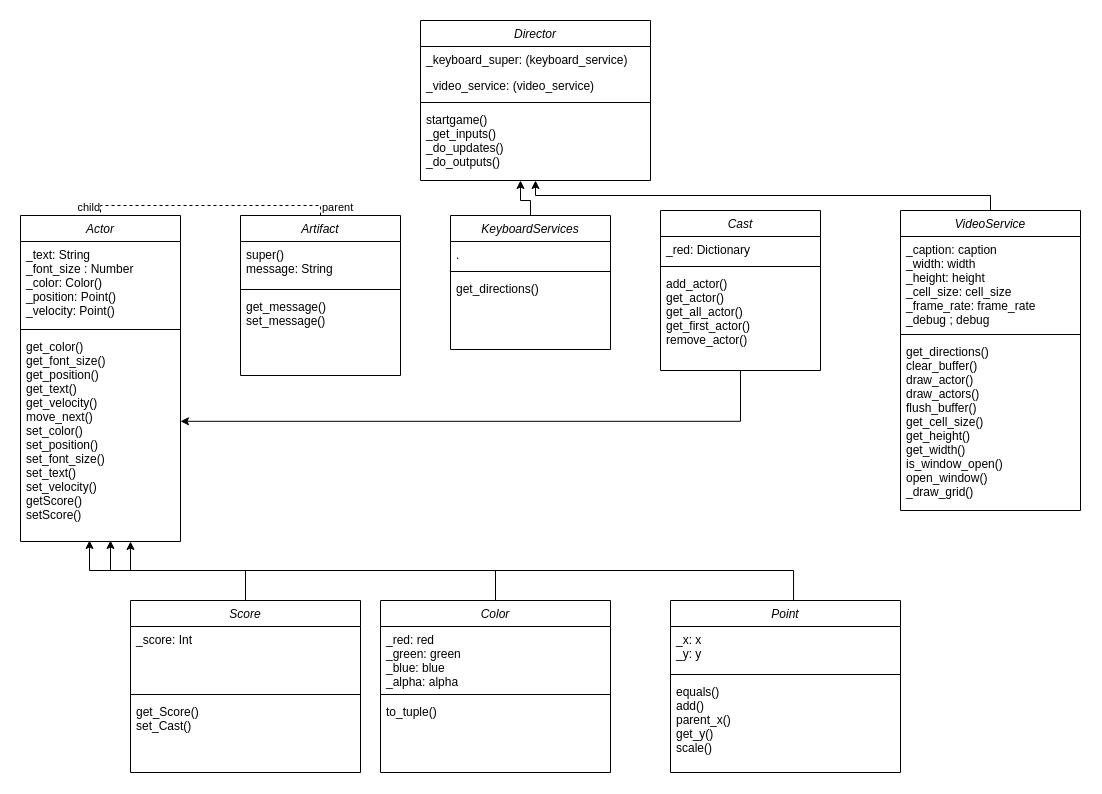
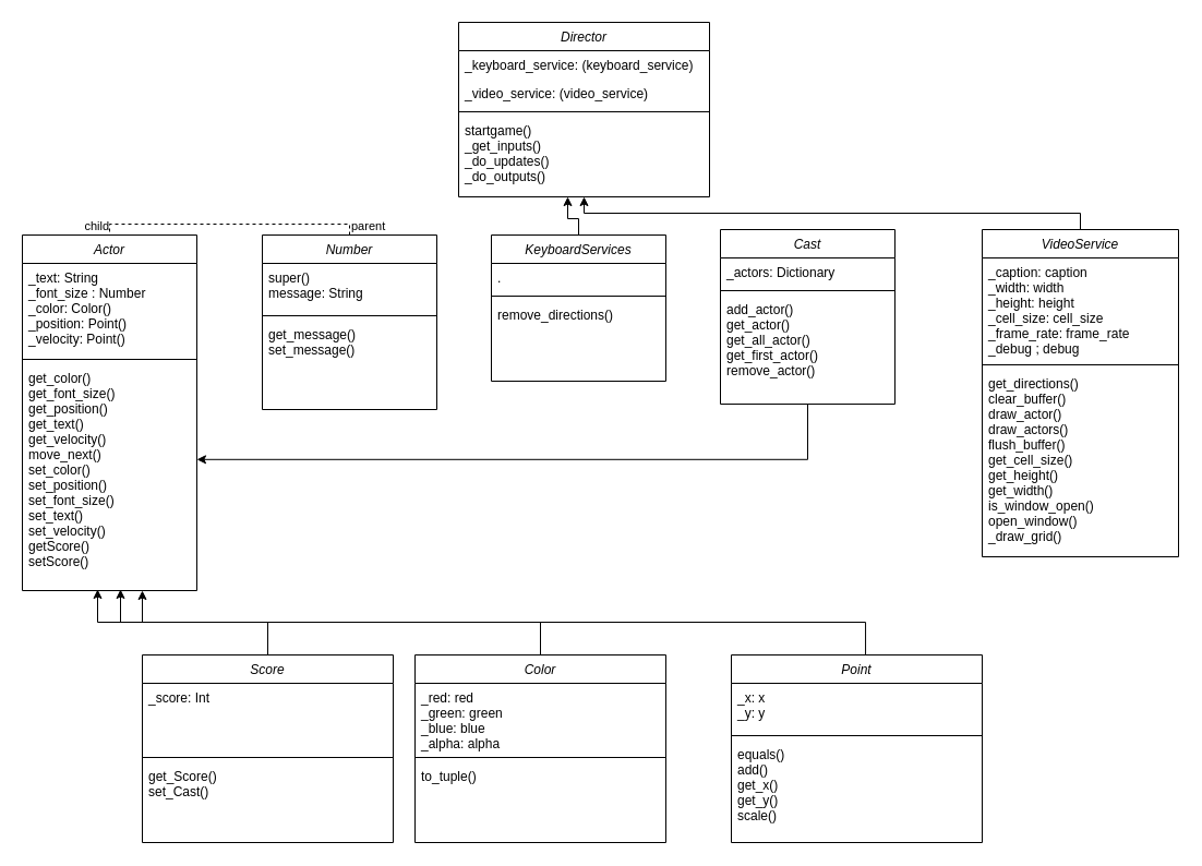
  <mxCell id="0" />
  <mxCell id="1" parent="0" />
  <mxCell id="2" value="Director" style="swimlane;fontStyle=2;align=center;verticalAlign=top;childLayout=stackLayout;horizontal=1;startSize=26;horizontalStack=0;resizeParent=1;resizeLast=0;collapsible=1;marginBottom=0;rounded=0;shadow=0;strokeWidth=1;" parent="1" vertex="1"><mxGeometry x="420" y="20" width="230" height="160" as="geometry"><mxRectangle x="230" y="140" width="160" height="26" as="alternateBounds" /></mxGeometry></mxCell>
- <mxCell id="3" value="_keyboard_super: (keyboard_service)" style="text;align=left;verticalAlign=top;spacingLeft=4;spacingRight=4;overflow=hidden;rotatable=0;points=[[0,0.5],[1,0.5]];portConstraint=eastwest;" parent="2" vertex="1"><mxGeometry y="26" width="230" height="26" as="geometry" /></mxCell>
+ <mxCell id="3" value="_keyboard_service: (keyboard_service)" style="text;align=left;verticalAlign=top;spacingLeft=4;spacingRight=4;overflow=hidden;rotatable=0;points=[[0,0.5],[1,0.5]];portConstraint=eastwest;" parent="2" vertex="1"><mxGeometry y="26" width="230" height="26" as="geometry" /></mxCell>
  <mxCell id="4" value="_video_service: (video_service)" style="text;align=left;verticalAlign=top;spacingLeft=4;spacingRight=4;overflow=hidden;rotatable=0;points=[[0,0.5],[1,0.5]];portConstraint=eastwest;rounded=0;shadow=0;html=0;" parent="2" vertex="1"><mxGeometry y="52" width="230" height="26" as="geometry" /></mxCell>
  <mxCell id="5" value="" style="line;html=1;strokeWidth=1;align=left;verticalAlign=middle;spacingTop=-1;spacingLeft=3;spacingRight=3;rotatable=0;labelPosition=right;points=[];portConstraint=eastwest;" parent="2" vertex="1"><mxGeometry y="78" width="230" height="8" as="geometry" /></mxCell>
  <mxCell id="6" value="startgame()&#10;_get_inputs()&#10;_do_updates()&#10;_do_outputs()" style="text;align=left;verticalAlign=top;spacingLeft=4;spacingRight=4;overflow=hidden;rotatable=0;points=[[0,0.5],[1,0.5]];portConstraint=eastwest;" parent="2" vertex="1"><mxGeometry y="86" width="230" height="74" as="geometry" /></mxCell>
  <mxCell id="7" value="Actor" style="swimlane;fontStyle=2;align=center;verticalAlign=top;childLayout=stackLayout;horizontal=1;startSize=26;horizontalStack=0;resizeParent=1;resizeLast=0;collapsible=1;marginBottom=0;rounded=0;shadow=0;strokeWidth=1;" vertex="1" parent="1"><mxGeometry x="20" y="215" width="160" height="326" as="geometry"><mxRectangle x="230" y="140" width="160" height="26" as="alternateBounds" /></mxGeometry></mxCell>
  <mxCell id="8" value="_text: String&#10;_font_size : Number&#10;_color: Color()&#10;_position: Point()&#10;_velocity: Point()&#10;" style="text;align=left;verticalAlign=top;spacingLeft=4;spacingRight=4;overflow=hidden;rotatable=0;points=[[0,0.5],[1,0.5]];portConstraint=eastwest;rounded=0;shadow=0;html=0;" vertex="1" parent="7"><mxGeometry y="26" width="160" height="84" as="geometry" /></mxCell>
  <mxCell id="9" value="" style="line;html=1;strokeWidth=1;align=left;verticalAlign=middle;spacingTop=-1;spacingLeft=3;spacingRight=3;rotatable=0;labelPosition=right;points=[];portConstraint=eastwest;" vertex="1" parent="7"><mxGeometry y="110" width="160" height="8" as="geometry" /></mxCell>
  <mxCell id="10" value="get_color()&#10;get_font_size()&#10;get_position()&#10;get_text()&#10;get_velocity()&#10;move_next()&#10;set_color()&#10;set_position()&#10;set_font_size()&#10;set_text()&#10;set_velocity()&#10;getScore()&#10;setScore()&#10;" style="text;align=left;verticalAlign=top;spacingLeft=4;spacingRight=4;overflow=hidden;rotatable=0;points=[[0,0.5],[1,0.5]];portConstraint=eastwest;" vertex="1" parent="7"><mxGeometry y="118" width="160" height="196" as="geometry" /></mxCell>
- <mxCell id="11" value="Artifact" style="swimlane;fontStyle=2;align=center;verticalAlign=top;childLayout=stackLayout;horizontal=1;startSize=26;horizontalStack=0;resizeParent=1;resizeLast=0;collapsible=1;marginBottom=0;rounded=0;shadow=0;strokeWidth=1;" vertex="1" parent="1"><mxGeometry x="240" y="215" width="160" height="160" as="geometry"><mxRectangle x="230" y="140" width="160" height="26" as="alternateBounds" /></mxGeometry></mxCell>
+ <mxCell id="11" value="Number" style="swimlane;fontStyle=2;align=center;verticalAlign=top;childLayout=stackLayout;horizontal=1;startSize=26;horizontalStack=0;resizeParent=1;resizeLast=0;collapsible=1;marginBottom=0;rounded=0;shadow=0;strokeWidth=1;" vertex="1" parent="1"><mxGeometry x="240" y="215" width="160" height="160" as="geometry"><mxRectangle x="230" y="140" width="160" height="26" as="alternateBounds" /></mxGeometry></mxCell>
  <mxCell id="12" value="super()&#10;message: String" style="text;align=left;verticalAlign=top;spacingLeft=4;spacingRight=4;overflow=hidden;rotatable=0;points=[[0,0.5],[1,0.5]];portConstraint=eastwest;" vertex="1" parent="11"><mxGeometry y="26" width="160" height="44" as="geometry" /></mxCell>
  <mxCell id="13" value="" style="line;html=1;strokeWidth=1;align=left;verticalAlign=middle;spacingTop=-1;spacingLeft=3;spacingRight=3;rotatable=0;labelPosition=right;points=[];portConstraint=eastwest;" vertex="1" parent="11"><mxGeometry y="70" width="160" height="8" as="geometry" /></mxCell>
  <mxCell id="14" value="get_message()&#10;set_message()" style="text;align=left;verticalAlign=top;spacingLeft=4;spacingRight=4;overflow=hidden;rotatable=0;points=[[0,0.5],[1,0.5]];portConstraint=eastwest;" vertex="1" parent="11"><mxGeometry y="78" width="160" height="74" as="geometry" /></mxCell>
  <mxCell id="15" value="Cast" style="swimlane;fontStyle=2;align=center;verticalAlign=top;childLayout=stackLayout;horizontal=1;startSize=26;horizontalStack=0;resizeParent=1;resizeLast=0;collapsible=1;marginBottom=0;rounded=0;shadow=0;strokeWidth=1;" vertex="1" parent="1"><mxGeometry x="660" y="210" width="160" height="160" as="geometry"><mxRectangle x="230" y="140" width="160" height="26" as="alternateBounds" /></mxGeometry></mxCell>
- <mxCell id="16" value="_red: Dictionary" style="text;align=left;verticalAlign=top;spacingLeft=4;spacingRight=4;overflow=hidden;rotatable=0;points=[[0,0.5],[1,0.5]];portConstraint=eastwest;" vertex="1" parent="15"><mxGeometry y="26" width="160" height="26" as="geometry" /></mxCell>
+ <mxCell id="16" value="_actors: Dictionary" style="text;align=left;verticalAlign=top;spacingLeft=4;spacingRight=4;overflow=hidden;rotatable=0;points=[[0,0.5],[1,0.5]];portConstraint=eastwest;" vertex="1" parent="15"><mxGeometry y="26" width="160" height="26" as="geometry" /></mxCell>
  <mxCell id="17" value="" style="line;html=1;strokeWidth=1;align=left;verticalAlign=middle;spacingTop=-1;spacingLeft=3;spacingRight=3;rotatable=0;labelPosition=right;points=[];portConstraint=eastwest;" vertex="1" parent="15"><mxGeometry y="52" width="160" height="8" as="geometry" /></mxCell>
  <mxCell id="18" value="add_actor()&#10;get_actor()&#10;get_all_actor()&#10;get_first_actor()&#10;remove_actor()" style="text;align=left;verticalAlign=top;spacingLeft=4;spacingRight=4;overflow=hidden;rotatable=0;points=[[0,0.5],[1,0.5]];portConstraint=eastwest;" vertex="1" parent="15"><mxGeometry y="60" width="160" height="74" as="geometry" /></mxCell>
  <mxCell id="19" value="KeyboardServices" style="swimlane;fontStyle=2;align=center;verticalAlign=top;childLayout=stackLayout;horizontal=1;startSize=26;horizontalStack=0;resizeParent=1;resizeLast=0;collapsible=1;marginBottom=0;rounded=0;shadow=0;strokeWidth=1;" vertex="1" parent="1"><mxGeometry x="450" y="215" width="160" height="134" as="geometry"><mxRectangle x="230" y="140" width="160" height="26" as="alternateBounds" /></mxGeometry></mxCell>
  <mxCell id="20" value="." style="text;align=left;verticalAlign=top;spacingLeft=4;spacingRight=4;overflow=hidden;rotatable=0;points=[[0,0.5],[1,0.5]];portConstraint=eastwest;" vertex="1" parent="19"><mxGeometry y="26" width="160" height="26" as="geometry" /></mxCell>
  <mxCell id="21" value="" style="line;html=1;strokeWidth=1;align=left;verticalAlign=middle;spacingTop=-1;spacingLeft=3;spacingRight=3;rotatable=0;labelPosition=right;points=[];portConstraint=eastwest;" vertex="1" parent="19"><mxGeometry y="52" width="160" height="8" as="geometry" /></mxCell>
- <mxCell id="22" value="get_directions()" style="text;align=left;verticalAlign=top;spacingLeft=4;spacingRight=4;overflow=hidden;rotatable=0;points=[[0,0.5],[1,0.5]];portConstraint=eastwest;" vertex="1" parent="19"><mxGeometry y="60" width="160" height="74" as="geometry" /></mxCell>
+ <mxCell id="22" value="remove_directions()" style="text;align=left;verticalAlign=top;spacingLeft=4;spacingRight=4;overflow=hidden;rotatable=0;points=[[0,0.5],[1,0.5]];portConstraint=eastwest;" vertex="1" parent="19"><mxGeometry y="60" width="160" height="74" as="geometry" /></mxCell>
  <mxCell id="23" value="VideoService" style="swimlane;fontStyle=2;align=center;verticalAlign=top;childLayout=stackLayout;horizontal=1;startSize=26;horizontalStack=0;resizeParent=1;resizeLast=0;collapsible=1;marginBottom=0;rounded=0;shadow=0;strokeWidth=1;" vertex="1" parent="1"><mxGeometry x="900" y="210" width="180" height="300" as="geometry"><mxRectangle x="230" y="140" width="160" height="26" as="alternateBounds" /></mxGeometry></mxCell>
  <mxCell id="24" value="_caption: caption&#10;_width: width&#10;_height: height&#10;_cell_size: cell_size&#10;_frame_rate: frame_rate&#10;_debug ; debug" style="text;align=left;verticalAlign=top;spacingLeft=4;spacingRight=4;overflow=hidden;rotatable=0;points=[[0,0.5],[1,0.5]];portConstraint=eastwest;" vertex="1" parent="23"><mxGeometry y="26" width="180" height="94" as="geometry" /></mxCell>
  <mxCell id="25" value="" style="line;html=1;strokeWidth=1;align=left;verticalAlign=middle;spacingTop=-1;spacingLeft=3;spacingRight=3;rotatable=0;labelPosition=right;points=[];portConstraint=eastwest;" vertex="1" parent="23"><mxGeometry y="120" width="180" height="8" as="geometry" /></mxCell>
  <mxCell id="26" value="get_directions()&#10;clear_buffer()&#10;draw_actor()&#10;draw_actors()&#10;flush_buffer()&#10;get_cell_size()&#10;get_height()&#10;get_width()&#10;is_window_open()&#10;open_window()&#10;_draw_grid()&#10;" style="text;align=left;verticalAlign=top;spacingLeft=4;spacingRight=4;overflow=hidden;rotatable=0;points=[[0,0.5],[1,0.5]];portConstraint=eastwest;" vertex="1" parent="23"><mxGeometry y="128" width="180" height="172" as="geometry" /></mxCell>
  <mxCell id="27" value="Color" style="swimlane;fontStyle=2;align=center;verticalAlign=top;childLayout=stackLayout;horizontal=1;startSize=26;horizontalStack=0;resizeParent=1;resizeLast=0;collapsible=1;marginBottom=0;rounded=0;shadow=0;strokeWidth=1;" vertex="1" parent="1"><mxGeometry x="380" y="600" width="230" height="172" as="geometry"><mxRectangle x="230" y="140" width="160" height="26" as="alternateBounds" /></mxGeometry></mxCell>
  <mxCell id="28" value="_red: red&#10;_green: green&#10;_blue: blue&#10;_alpha: alpha" style="text;align=left;verticalAlign=top;spacingLeft=4;spacingRight=4;overflow=hidden;rotatable=0;points=[[0,0.5],[1,0.5]];portConstraint=eastwest;" vertex="1" parent="27"><mxGeometry y="26" width="230" height="64" as="geometry" /></mxCell>
  <mxCell id="29" value="" style="line;html=1;strokeWidth=1;align=left;verticalAlign=middle;spacingTop=-1;spacingLeft=3;spacingRight=3;rotatable=0;labelPosition=right;points=[];portConstraint=eastwest;" vertex="1" parent="27"><mxGeometry y="90" width="230" height="8" as="geometry" /></mxCell>
  <mxCell id="30" value="to_tuple()" style="text;align=left;verticalAlign=top;spacingLeft=4;spacingRight=4;overflow=hidden;rotatable=0;points=[[0,0.5],[1,0.5]];portConstraint=eastwest;" vertex="1" parent="27"><mxGeometry y="98" width="230" height="74" as="geometry" /></mxCell>
  <mxCell id="31" value="Point" style="swimlane;fontStyle=2;align=center;verticalAlign=top;childLayout=stackLayout;horizontal=1;startSize=26;horizontalStack=0;resizeParent=1;resizeLast=0;collapsible=1;marginBottom=0;rounded=0;shadow=0;strokeWidth=1;" vertex="1" parent="1"><mxGeometry x="670" y="600" width="230" height="172" as="geometry"><mxRectangle x="230" y="140" width="160" height="26" as="alternateBounds" /></mxGeometry></mxCell>
  <mxCell id="32" value="_x: x&#10;_y: y" style="text;align=left;verticalAlign=top;spacingLeft=4;spacingRight=4;overflow=hidden;rotatable=0;points=[[0,0.5],[1,0.5]];portConstraint=eastwest;" vertex="1" parent="31"><mxGeometry y="26" width="230" height="44" as="geometry" /></mxCell>
  <mxCell id="33" value="" style="line;html=1;strokeWidth=1;align=left;verticalAlign=middle;spacingTop=-1;spacingLeft=3;spacingRight=3;rotatable=0;labelPosition=right;points=[];portConstraint=eastwest;" vertex="1" parent="31"><mxGeometry y="70" width="230" height="8" as="geometry" /></mxCell>
- <mxCell id="34" value="equals()&#10;add()&#10;parent_x()&#10;get_y()&#10;scale()" style="text;align=left;verticalAlign=top;spacingLeft=4;spacingRight=4;overflow=hidden;rotatable=0;points=[[0,0.5],[1,0.5]];portConstraint=eastwest;" vertex="1" parent="31"><mxGeometry y="78" width="230" height="74" as="geometry" /></mxCell>
+ <mxCell id="34" value="equals()&#10;add()&#10;get_x()&#10;get_y()&#10;scale()" style="text;align=left;verticalAlign=top;spacingLeft=4;spacingRight=4;overflow=hidden;rotatable=0;points=[[0,0.5],[1,0.5]];portConstraint=eastwest;" vertex="1" parent="31"><mxGeometry y="78" width="230" height="74" as="geometry" /></mxCell>
  <mxCell id="35" value="" style="endArrow=none;html=1;edgeStyle=orthogonalEdgeStyle;rounded=0;exitX=0.5;exitY=0;exitDx=0;exitDy=0;entryX=0.5;entryY=0;entryDx=0;entryDy=0;dashed=1;" edge="1" parent="1" source="11" target="7"><mxGeometry relative="1" as="geometry"><mxPoint x="460" y="400" as="sourcePoint" /><mxPoint x="620" y="400" as="targetPoint" /></mxGeometry></mxCell>
  <mxCell id="36" value="parent" style="edgeLabel;resizable=0;html=1;align=left;verticalAlign=bottom;" connectable="0" vertex="1" parent="35"><mxGeometry x="-1" relative="1" as="geometry" /></mxCell>
  <mxCell id="37" value="child" style="edgeLabel;resizable=0;html=1;align=right;verticalAlign=bottom;" connectable="0" vertex="1" parent="35"><mxGeometry x="1" relative="1" as="geometry" /></mxCell>
  <mxCell id="38" value="" style="edgeStyle=elbowEdgeStyle;elbow=vertical;endArrow=classic;html=1;rounded=0;exitX=0.5;exitY=0;exitDx=0;exitDy=0;" edge="1" parent="1" source="27"><mxGeometry width="50" height="50" relative="1" as="geometry"><mxPoint x="100" y="710" as="sourcePoint" /><mxPoint x="89" y="540" as="targetPoint" /><Array as="points" /></mxGeometry></mxCell>
  <mxCell id="39" value="" style="edgeStyle=elbowEdgeStyle;elbow=vertical;endArrow=classic;html=1;rounded=0;exitX=0.535;exitY=-0.006;exitDx=0;exitDy=0;exitPerimeter=0;" edge="1" parent="1"><mxGeometry width="50" height="50" relative="1" as="geometry"><mxPoint x="793.05" y="599.968" as="sourcePoint" /><mxPoint x="130" y="541" as="targetPoint" /></mxGeometry></mxCell>
  <mxCell id="40" value="" style="edgeStyle=elbowEdgeStyle;elbow=vertical;endArrow=classic;html=1;rounded=0;exitX=0.5;exitY=0;exitDx=0;exitDy=0;" edge="1" parent="1" source="19" target="6"><mxGeometry width="50" height="50" relative="1" as="geometry"><mxPoint x="703.05" y="568.968" as="sourcePoint" /><mxPoint x="138" y="515" as="targetPoint" /><Array as="points"><mxPoint x="520" y="200" /></Array></mxGeometry></mxCell>
  <mxCell id="41" value="" style="edgeStyle=elbowEdgeStyle;elbow=vertical;endArrow=classic;html=1;rounded=0;exitX=0.5;exitY=0;exitDx=0;exitDy=0;" edge="1" parent="1" source="23" target="6"><mxGeometry width="50" height="50" relative="1" as="geometry"><mxPoint x="703.05" y="568.968" as="sourcePoint" /><mxPoint x="138" y="515" as="targetPoint" /></mxGeometry></mxCell>
  <mxCell id="42" value="" style="edgeStyle=elbowEdgeStyle;elbow=horizontal;endArrow=classic;html=1;rounded=0;exitX=0.5;exitY=1;exitDx=0;exitDy=0;entryX=1;entryY=0.448;entryDx=0;entryDy=0;entryPerimeter=0;" edge="1" parent="1" source="15" target="10"><mxGeometry width="50" height="50" relative="1" as="geometry"><mxPoint x="510" y="480" as="sourcePoint" /><mxPoint x="560" y="430" as="targetPoint" /><Array as="points"><mxPoint x="740" y="410" /></Array></mxGeometry></mxCell>
  <mxCell id="43" value="Score" style="swimlane;fontStyle=2;align=center;verticalAlign=top;childLayout=stackLayout;horizontal=1;startSize=26;horizontalStack=0;resizeParent=1;resizeLast=0;collapsible=1;marginBottom=0;rounded=0;shadow=0;strokeWidth=1;" vertex="1" parent="1"><mxGeometry x="130" y="600" width="230" height="172" as="geometry"><mxRectangle x="230" y="140" width="160" height="26" as="alternateBounds" /></mxGeometry></mxCell>
  <mxCell id="44" value="_score: Int" style="text;align=left;verticalAlign=top;spacingLeft=4;spacingRight=4;overflow=hidden;rotatable=0;points=[[0,0.5],[1,0.5]];portConstraint=eastwest;" vertex="1" parent="43"><mxGeometry y="26" width="230" height="64" as="geometry" /></mxCell>
  <mxCell id="45" value="" style="line;html=1;strokeWidth=1;align=left;verticalAlign=middle;spacingTop=-1;spacingLeft=3;spacingRight=3;rotatable=0;labelPosition=right;points=[];portConstraint=eastwest;" vertex="1" parent="43"><mxGeometry y="90" width="230" height="8" as="geometry" /></mxCell>
  <mxCell id="46" value="get_Score()&#10;set_Cast()&#10;" style="text;align=left;verticalAlign=top;spacingLeft=4;spacingRight=4;overflow=hidden;rotatable=0;points=[[0,0.5],[1,0.5]];portConstraint=eastwest;" vertex="1" parent="43"><mxGeometry y="98" width="230" height="74" as="geometry" /></mxCell>
  <mxCell id="47" value="" style="edgeStyle=elbowEdgeStyle;elbow=vertical;endArrow=classic;html=1;rounded=0;exitX=0.5;exitY=0;exitDx=0;exitDy=0;" edge="1" parent="1" source="43"><mxGeometry width="50" height="50" relative="1" as="geometry"><mxPoint x="803.05" y="609.968" as="sourcePoint" /><mxPoint x="110" y="540" as="targetPoint" /></mxGeometry></mxCell>
